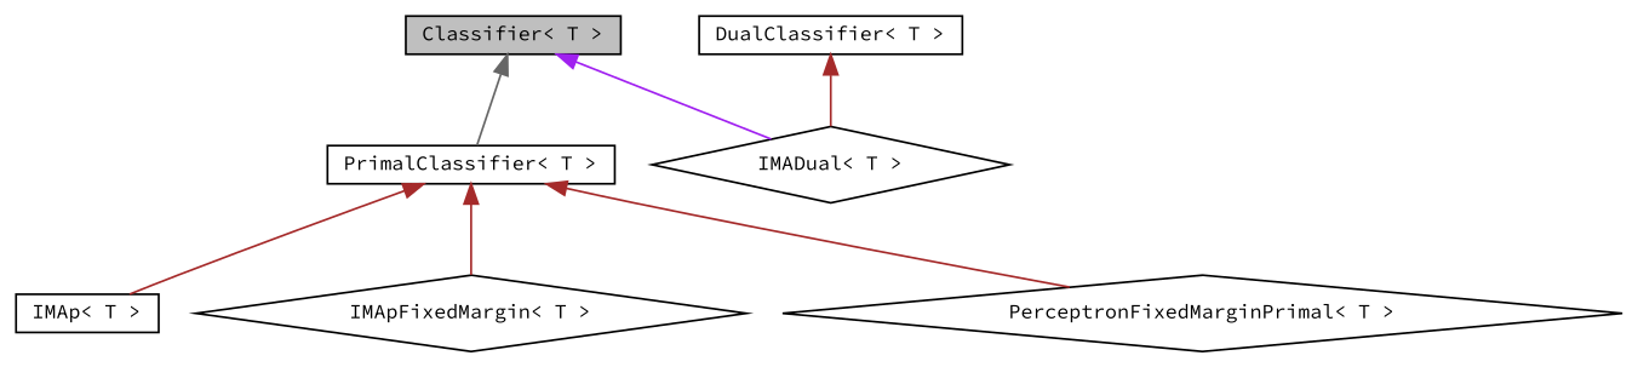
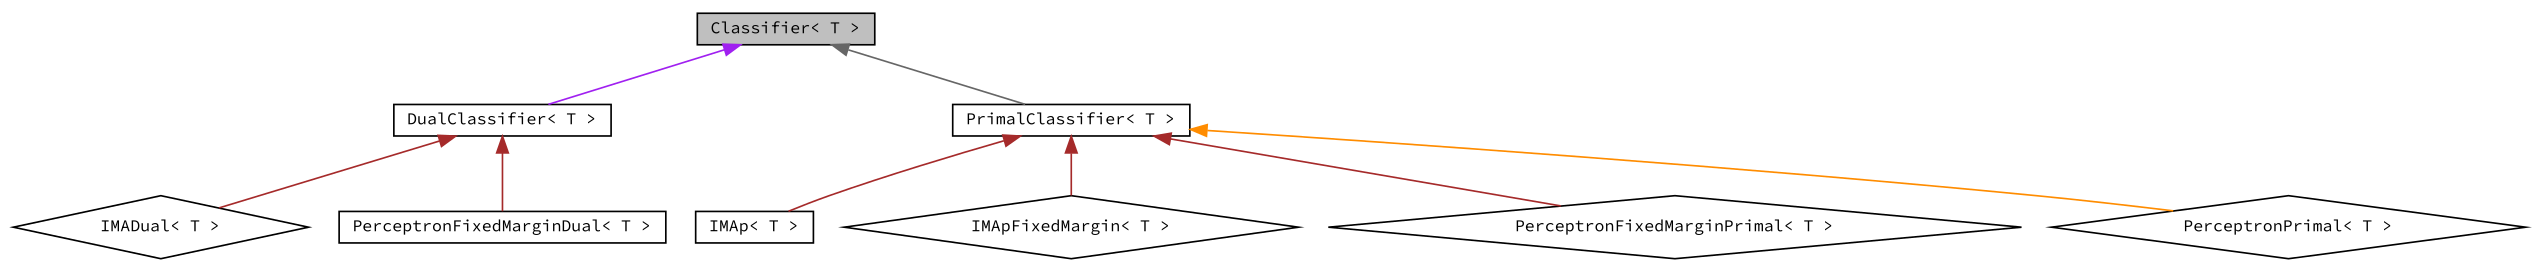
  digraph {
    fontname="Source Code Pro"
    rankdir=TB
    node [color=black fillcolor=white fontname="Source Code Pro" fontsize=10 shape=box style=filled]
    edge [color=brown dir=back fontname="Source Code Pro" fontsize=10 labelfontname=Helvetica labelfontsize=10 style=solid]
    n1 [fillcolor=grey75 fontcolor=black height=0.2 label="Classifier\< T \>" width=0.4]
    n2 [height=0.2 label="DualClassifier\< T \>" width=0.4]
    n3 [height=0.2 label="PrimalClassifier\< T \>" width=0.4]
    n4 [height=0.2 label="IMADual\< T \>" shape=diamond width=0.4]
+   n5 [height=0.2 label="PerceptronFixedMarginDual\< T \>" width=0.4]
    n6 [height=0.2 label="IMAp\< T \>" width=0.4]
    n7 [height=0.2 label="IMApFixedMargin\< T \>" shape=diamond width=0.4]
    n8 [height=0.2 label="PerceptronFixedMarginPrimal\< T \>" shape=diamond width=0.4]
-   n1 -> n4 [color=purple]
+   n9 [height=0.2 label="PerceptronPrimal\< T \>" shape=diamond width=0.4]
+   n1 -> n2 [color=purple]
    n1 -> n3 [color=gray40]
    n2 -> n4
+   n2 -> n5
    n3 -> n6
    n3 -> n7
    n3 -> n8
+   n3 -> n9 [color=darkorange]
  }
